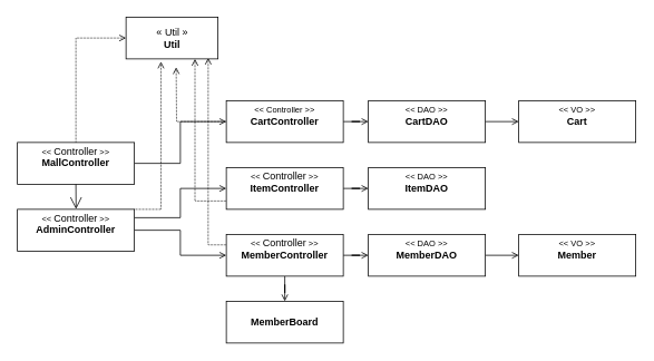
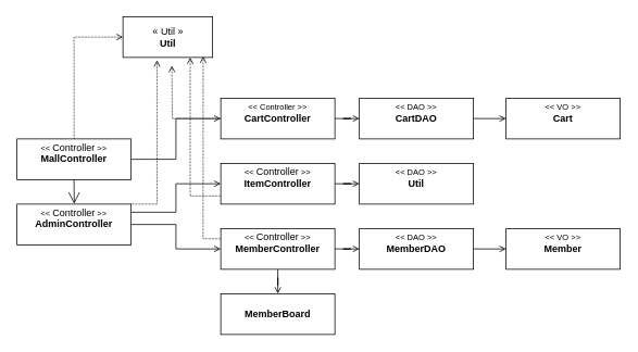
  <mxCell id="0" />
  <mxCell id="1" parent="0" />
  <mxCell id="2" value="" style="edgeStyle=orthogonalEdgeStyle;rounded=0;orthogonalLoop=1;jettySize=auto;html=1;endArrow=open;endFill=0;" edge="1" parent="1" source="3" target="4"><mxGeometry relative="1" as="geometry" /></mxCell>
  <mxCell id="3" value="&lt;p style=&quot;margin:0px;margin-top:4px;text-align:center;&quot;&gt;&lt;span style=&quot;font-size: 10px;&quot;&gt;&amp;lt;&amp;lt; DAO&lt;/span&gt;&lt;span style=&quot;font-size: 10px;&quot;&gt;&amp;nbsp;&lt;/span&gt;&lt;span style=&quot;font-size: 10px;&quot;&gt;&amp;gt;&amp;gt;&lt;/span&gt;&lt;br&gt;&lt;b&gt;CartDAO&lt;/b&gt;&lt;/p&gt;&lt;p style=&quot;margin:0px;margin-left:4px;&quot;&gt;&lt;br&gt;&lt;/p&gt;" style="verticalAlign=top;align=left;overflow=fill;fontSize=12;fontFamily=Helvetica;html=1;" vertex="1" parent="1"><mxGeometry x="440" y="120" width="140" height="50" as="geometry" /></mxCell>
  <mxCell id="4" value="&lt;p style=&quot;margin:0px;margin-top:4px;text-align:center;&quot;&gt;&lt;span style=&quot;font-size: 10px;&quot;&gt;&amp;lt;&amp;lt; VO&lt;/span&gt;&lt;span style=&quot;font-size: 10px;&quot;&gt;&amp;nbsp;&lt;/span&gt;&lt;span style=&quot;font-size: 10px;&quot;&gt;&amp;gt;&amp;gt;&lt;/span&gt;&lt;br&gt;&lt;b&gt;Cart&lt;/b&gt;&lt;/p&gt;&lt;p style=&quot;margin:0px;margin-left:4px;&quot;&gt;&lt;br&gt;&lt;/p&gt;" style="verticalAlign=top;align=left;overflow=fill;fontSize=12;fontFamily=Helvetica;html=1;" vertex="1" parent="1"><mxGeometry x="620" y="120" width="140" height="50" as="geometry" /></mxCell>
- <mxCell id="5" value="&lt;p style=&quot;margin:0px;margin-top:4px;text-align:center;&quot;&gt;&lt;span style=&quot;font-size: 10px;&quot;&gt;&amp;lt;&amp;lt; DAO&lt;/span&gt;&lt;span style=&quot;font-size: 10px;&quot;&gt;&amp;nbsp;&lt;/span&gt;&lt;span style=&quot;font-size: 10px;&quot;&gt;&amp;gt;&amp;gt;&lt;/span&gt;&lt;br&gt;&lt;b&gt;ItemDAO&lt;/b&gt;&lt;/p&gt;&lt;p style=&quot;margin:0px;margin-left:4px;&quot;&gt;&lt;br&gt;&lt;/p&gt;" style="verticalAlign=top;align=left;overflow=fill;fontSize=12;fontFamily=Helvetica;html=1;" vertex="1" parent="1"><mxGeometry x="440" y="200" width="140" height="50" as="geometry" /></mxCell>
+ <mxCell id="5" value="&lt;p style=&quot;margin:0px;margin-top:4px;text-align:center;&quot;&gt;&lt;span style=&quot;font-size: 10px;&quot;&gt;&amp;lt;&amp;lt; DAO&lt;/span&gt;&lt;span style=&quot;font-size: 10px;&quot;&gt;&amp;nbsp;&lt;/span&gt;&lt;span style=&quot;font-size: 10px;&quot;&gt;&amp;gt;&amp;gt;&lt;/span&gt;&lt;br&gt;&lt;b&gt;Util&lt;/b&gt;&lt;/p&gt;&lt;p style=&quot;margin:0px;margin-left:4px;&quot;&gt;&lt;br&gt;&lt;/p&gt;" style="verticalAlign=top;align=left;overflow=fill;fontSize=12;fontFamily=Helvetica;html=1;" vertex="1" parent="1"><mxGeometry x="440" y="200" width="140" height="50" as="geometry" /></mxCell>
  <mxCell id="6" style="edgeStyle=orthogonalEdgeStyle;rounded=0;orthogonalLoop=1;jettySize=auto;html=1;entryX=0;entryY=0.5;entryDx=0;entryDy=0;endArrow=open;endFill=0;" edge="1" parent="1" source="7" target="8"><mxGeometry relative="1" as="geometry" /></mxCell>
  <mxCell id="7" value="&lt;p style=&quot;margin:0px;margin-top:4px;text-align:center;&quot;&gt;&lt;span style=&quot;font-size: 10px;&quot;&gt;&amp;lt;&amp;lt; DAO&lt;/span&gt;&lt;span style=&quot;font-size: 10px;&quot;&gt;&amp;nbsp;&lt;/span&gt;&lt;span style=&quot;font-size: 10px;&quot;&gt;&amp;gt;&amp;gt;&lt;/span&gt;&lt;br&gt;&lt;b&gt;MemberDAO&lt;/b&gt;&lt;/p&gt;&lt;p style=&quot;margin:0px;margin-left:4px;&quot;&gt;&lt;br&gt;&lt;/p&gt;" style="verticalAlign=top;align=left;overflow=fill;fontSize=12;fontFamily=Helvetica;html=1;" vertex="1" parent="1"><mxGeometry x="440" y="280" width="140" height="50" as="geometry" /></mxCell>
  <mxCell id="8" value="&lt;p style=&quot;margin:0px;margin-top:4px;text-align:center;&quot;&gt;&lt;span style=&quot;font-size: 10px;&quot;&gt;&amp;lt;&amp;lt; VO&lt;/span&gt;&lt;span style=&quot;font-size: 10px;&quot;&gt;&amp;nbsp;&lt;/span&gt;&lt;span style=&quot;font-size: 10px;&quot;&gt;&amp;gt;&amp;gt;&lt;/span&gt;&lt;br&gt;&lt;b&gt;Member&lt;/b&gt;&lt;/p&gt;&lt;p style=&quot;margin:0px;margin-left:4px;&quot;&gt;&lt;br&gt;&lt;/p&gt;" style="verticalAlign=top;align=left;overflow=fill;fontSize=12;fontFamily=Helvetica;html=1;" vertex="1" parent="1"><mxGeometry x="620" y="280" width="140" height="50" as="geometry" /></mxCell>
  <mxCell id="9" value="" style="edgeStyle=orthogonalEdgeStyle;rounded=0;orthogonalLoop=1;jettySize=auto;html=1;endArrow=open;endFill=0;" edge="1" parent="1" source="11" target="3"><mxGeometry relative="1" as="geometry" /></mxCell>
  <mxCell id="10" style="edgeStyle=orthogonalEdgeStyle;rounded=0;orthogonalLoop=1;jettySize=auto;html=1;dashed=1;dashPattern=1 1;endArrow=open;endFill=0;" edge="1" parent="1" source="11"><mxGeometry relative="1" as="geometry"><mxPoint x="210" y="80" as="targetPoint" /></mxGeometry></mxCell>
  <mxCell id="11" value="&lt;p style=&quot;margin:0px;margin-top:4px;text-align:center;&quot;&gt;&lt;span style=&quot;font-size: 10px;&quot;&gt;&amp;lt;&amp;lt; Controller&lt;/span&gt;&lt;span style=&quot;font-size: 10px;&quot;&gt;&amp;nbsp;&lt;/span&gt;&lt;span style=&quot;font-size: 10px;&quot;&gt;&amp;gt;&amp;gt;&lt;/span&gt;&lt;br&gt;&lt;b&gt;CartController&lt;/b&gt;&lt;/p&gt;" style="verticalAlign=top;align=left;overflow=fill;fontSize=12;fontFamily=Helvetica;html=1;" vertex="1" parent="1"><mxGeometry x="270" y="120" width="140" height="50" as="geometry" /></mxCell>
  <mxCell id="12" value="" style="edgeStyle=orthogonalEdgeStyle;rounded=0;orthogonalLoop=1;jettySize=auto;html=1;endArrow=open;endFill=0;" edge="1" parent="1" source="14" target="5"><mxGeometry relative="1" as="geometry" /></mxCell>
  <mxCell id="13" style="edgeStyle=orthogonalEdgeStyle;rounded=0;orthogonalLoop=1;jettySize=auto;html=1;entryX=0.75;entryY=1;entryDx=0;entryDy=0;dashed=1;dashPattern=1 1;endArrow=open;endFill=0;" edge="1" parent="1" source="14" target="28"><mxGeometry relative="1" as="geometry"><Array as="points"><mxPoint x="233" y="240" /></Array></mxGeometry></mxCell>
  <mxCell id="14" value="&lt;p style=&quot;margin:0px;margin-top:4px;text-align:center;&quot;&gt;&lt;span style=&quot;font-size: 10px;&quot;&gt;&amp;lt;&amp;lt;&amp;nbsp;&lt;/span&gt;Controller&lt;span style=&quot;font-size: 10px;&quot;&gt;&amp;nbsp;&lt;/span&gt;&lt;span style=&quot;font-size: 10px;&quot;&gt;&amp;gt;&amp;gt;&lt;/span&gt;&lt;br&gt;&lt;b&gt;ItemController&lt;/b&gt;&lt;/p&gt;&lt;p style=&quot;margin:0px;margin-left:4px;&quot;&gt;&lt;br&gt;&lt;/p&gt;" style="verticalAlign=top;align=left;overflow=fill;fontSize=12;fontFamily=Helvetica;html=1;" vertex="1" parent="1"><mxGeometry x="270" y="200" width="140" height="50" as="geometry" /></mxCell>
  <mxCell id="15" value="" style="edgeStyle=orthogonalEdgeStyle;rounded=0;orthogonalLoop=1;jettySize=auto;html=1;endArrow=open;endFill=0;" edge="1" parent="1" source="18" target="7"><mxGeometry relative="1" as="geometry" /></mxCell>
  <mxCell id="16" style="edgeStyle=orthogonalEdgeStyle;rounded=0;orthogonalLoop=1;jettySize=auto;html=1;exitX=0;exitY=0.25;exitDx=0;exitDy=0;entryX=0.894;entryY=0.971;entryDx=0;entryDy=0;entryPerimeter=0;dashed=1;dashPattern=1 1;endArrow=open;endFill=0;" edge="1" parent="1" source="18" target="28"><mxGeometry relative="1" as="geometry" /></mxCell>
  <mxCell id="17" value="" style="edgeStyle=orthogonalEdgeStyle;rounded=0;orthogonalLoop=1;jettySize=auto;html=1;endArrow=open;endFill=0;" edge="1" parent="1" source="18" target="19"><mxGeometry relative="1" as="geometry" /></mxCell>
  <mxCell id="18" value="&lt;p style=&quot;margin:0px;margin-top:4px;text-align:center;&quot;&gt;&lt;span style=&quot;font-size: 10px;&quot;&gt;&amp;lt;&amp;lt;&amp;nbsp;&lt;/span&gt;Controller&lt;span style=&quot;font-size: 10px;&quot;&gt;&amp;nbsp;&lt;/span&gt;&lt;span style=&quot;font-size: 10px;&quot;&gt;&amp;gt;&amp;gt;&lt;/span&gt;&lt;br&gt;&lt;b&gt;MemberController&lt;/b&gt;&lt;/p&gt;&lt;p style=&quot;margin:0px;margin-left:4px;&quot;&gt;&lt;br&gt;&lt;/p&gt;" style="verticalAlign=top;align=left;overflow=fill;fontSize=12;fontFamily=Helvetica;html=1;" vertex="1" parent="1"><mxGeometry x="270" y="280" width="140" height="50" as="geometry" /></mxCell>
  <mxCell id="19" value="&lt;p style=&quot;margin:0px;margin-top:4px;text-align:center;&quot;&gt;&lt;br&gt;&lt;b&gt;MemberBoard&lt;/b&gt;&lt;/p&gt;&lt;p style=&quot;margin:0px;margin-left:4px;&quot;&gt;&lt;br&gt;&lt;/p&gt;" style="verticalAlign=top;align=left;overflow=fill;fontSize=12;fontFamily=Helvetica;html=1;" vertex="1" parent="1"><mxGeometry x="270" y="360" width="140" height="50" as="geometry" /></mxCell>
  <mxCell id="20" value="" style="edgeStyle=orthogonalEdgeStyle;rounded=0;orthogonalLoop=1;jettySize=auto;html=1;endArrow=open;endFill=0;" edge="1" parent="1" source="23" target="18"><mxGeometry relative="1" as="geometry" /></mxCell>
  <mxCell id="21" style="edgeStyle=orthogonalEdgeStyle;rounded=0;orthogonalLoop=1;jettySize=auto;html=1;entryX=0;entryY=0.5;entryDx=0;entryDy=0;endArrow=open;endFill=0;" edge="1" parent="1" source="23" target="14"><mxGeometry relative="1" as="geometry"><Array as="points"><mxPoint x="215" y="260" /><mxPoint x="215" y="225" /></Array></mxGeometry></mxCell>
  <mxCell id="22" style="edgeStyle=orthogonalEdgeStyle;rounded=0;orthogonalLoop=1;jettySize=auto;html=1;dashed=1;dashPattern=1 1;endArrow=open;endFill=0;entryX=0.38;entryY=1.065;entryDx=0;entryDy=0;entryPerimeter=0;" edge="1" parent="1" source="23" target="28"><mxGeometry relative="1" as="geometry"><mxPoint x="190" y="80" as="targetPoint" /><Array as="points"><mxPoint x="192" y="250" /></Array></mxGeometry></mxCell>
  <mxCell id="23" value="&lt;p style=&quot;margin:0px;margin-top:4px;text-align:center;&quot;&gt;&lt;span style=&quot;font-size: 10px;&quot;&gt;&amp;lt;&amp;lt;&amp;nbsp;&lt;/span&gt;Controller&lt;span style=&quot;font-size: 10px;&quot;&gt;&amp;nbsp;&lt;/span&gt;&lt;span style=&quot;font-size: 10px;&quot;&gt;&amp;gt;&amp;gt;&lt;/span&gt;&lt;br&gt;&lt;b&gt;AdminController&lt;/b&gt;&lt;/p&gt;&lt;p style=&quot;margin:0px;margin-left:4px;&quot;&gt;&lt;br&gt;&lt;/p&gt;" style="verticalAlign=top;align=left;overflow=fill;fontSize=12;fontFamily=Helvetica;html=1;" vertex="1" parent="1"><mxGeometry x="20" y="250" width="140" height="50" as="geometry" /></mxCell>
  <mxCell id="24" style="edgeStyle=orthogonalEdgeStyle;rounded=0;orthogonalLoop=1;jettySize=auto;html=1;entryX=0;entryY=0.5;entryDx=0;entryDy=0;endArrow=open;endFill=0;" edge="1" parent="1" source="26" target="11"><mxGeometry relative="1" as="geometry" /></mxCell>
  <mxCell id="25" style="edgeStyle=orthogonalEdgeStyle;rounded=0;orthogonalLoop=1;jettySize=auto;html=1;entryX=0;entryY=0.5;entryDx=0;entryDy=0;dashed=1;dashPattern=1 1;endArrow=open;endFill=0;" edge="1" parent="1" source="26" target="28"><mxGeometry relative="1" as="geometry" /></mxCell>
  <mxCell id="26" value="&lt;p style=&quot;margin:0px;margin-top:4px;text-align:center;&quot;&gt;&lt;span style=&quot;font-size: 10px;&quot;&gt;&amp;lt;&amp;lt;&amp;nbsp;&lt;/span&gt;Controller&lt;span style=&quot;font-size: 10px;&quot;&gt;&amp;nbsp;&lt;/span&gt;&lt;span style=&quot;font-size: 10px;&quot;&gt;&amp;gt;&amp;gt;&lt;/span&gt;&lt;br&gt;&lt;b&gt;MallController&lt;/b&gt;&lt;/p&gt;&lt;p style=&quot;margin:0px;margin-left:4px;&quot;&gt;&lt;br&gt;&lt;/p&gt;" style="verticalAlign=top;align=left;overflow=fill;fontSize=12;fontFamily=Helvetica;html=1;" vertex="1" parent="1"><mxGeometry x="20" y="170" width="140" height="50" as="geometry" /></mxCell>
  <mxCell id="27" value="" style="endArrow=open;endFill=1;endSize=12;html=1;rounded=0;entryX=0.673;entryY=-0.006;entryDx=0;entryDy=0;entryPerimeter=0;" edge="1" parent="1"><mxGeometry width="160" relative="1" as="geometry"><mxPoint x="90" y="220" as="sourcePoint" /><mxPoint x="90.22" y="249.7" as="targetPoint" /><Array as="points" /></mxGeometry></mxCell>
  <mxCell id="28" value="« Util »&lt;br&gt;&lt;b&gt;Util&lt;/b&gt;" style="html=1;" vertex="1" parent="1"><mxGeometry x="150" y="20" width="110" height="50" as="geometry" /></mxCell>
